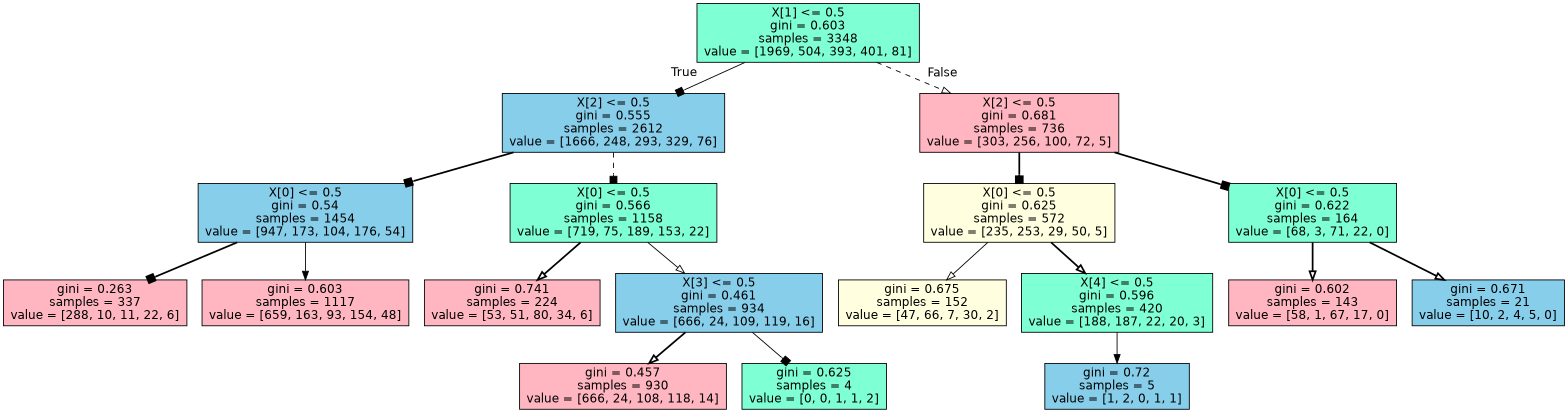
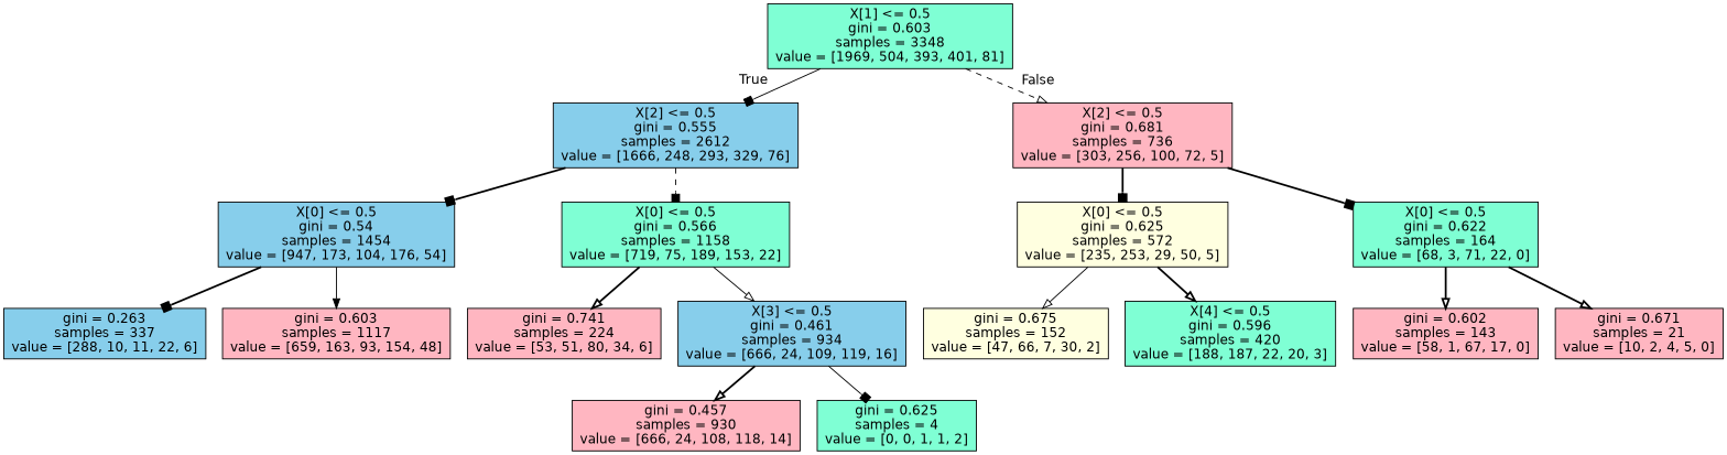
  digraph {
    fontname="DejaVu Sans"
    node [fillcolor=lightpink fontname="DejaVu Sans" shape=box style=filled]
    edge [arrowhead=onormal fontname="DejaVu Sans" style=bold]
    n1 [fillcolor=aquamarine label="X[1] <= 0.5\ngini = 0.603\nsamples = 3348\nvalue = [1969, 504, 393, 401, 81]"]
    n2 [fillcolor=skyblue label="X[2] <= 0.5\ngini = 0.555\nsamples = 2612\nvalue = [1666, 248, 293, 329, 76]"]
    n3 [label="X[2] <= 0.5\ngini = 0.681\nsamples = 736\nvalue = [303, 256, 100, 72, 5]"]
    n4 [fillcolor=skyblue label="X[0] <= 0.5\ngini = 0.54\nsamples = 1454\nvalue = [947, 173, 104, 176, 54]"]
    n5 [fillcolor=aquamarine label="X[0] <= 0.5\ngini = 0.566\nsamples = 1158\nvalue = [719, 75, 189, 153, 22]"]
    n6 [fillcolor=lightyellow label="X[0] <= 0.5\ngini = 0.625\nsamples = 572\nvalue = [235, 253, 29, 50, 5]"]
    n7 [fillcolor=aquamarine label="X[0] <= 0.5\ngini = 0.622\nsamples = 164\nvalue = [68, 3, 71, 22, 0]"]
-   n8 [label="gini = 0.263\nsamples = 337\nvalue = [288, 10, 11, 22, 6]"]
+   n8 [fillcolor=skyblue label="gini = 0.263\nsamples = 337\nvalue = [288, 10, 11, 22, 6]"]
    n9 [label="gini = 0.603\nsamples = 1117\nvalue = [659, 163, 93, 154, 48]"]
    n10 [label="gini = 0.741\nsamples = 224\nvalue = [53, 51, 80, 34, 6]"]
    n11 [fillcolor=skyblue label="X[3] <= 0.5\ngini = 0.461\nsamples = 934\nvalue = [666, 24, 109, 119, 16]"]
    n12 [label="gini = 0.457\nsamples = 930\nvalue = [666, 24, 108, 118, 14]"]
    n13 [fillcolor=aquamarine label="gini = 0.625\nsamples = 4\nvalue = [0, 0, 1, 1, 2]"]
    n14 [fillcolor=lightyellow label="gini = 0.675\nsamples = 152\nvalue = [47, 66, 7, 30, 2]"]
    n15 [fillcolor=aquamarine label="X[4] <= 0.5\ngini = 0.596\nsamples = 420\nvalue = [188, 187, 22, 20, 3]"]
    n16 [label="gini = 0.602\nsamples = 143\nvalue = [58, 1, 67, 17, 0]"]
-   n17 [fillcolor=skyblue label="gini = 0.671\nsamples = 21\nvalue = [10, 2, 4, 5, 0]"]
-   n18 [fillcolor=skyblue label="gini = 0.72\nsamples = 5\nvalue = [1, 2, 0, 1, 1]"]
+   n17 [label="gini = 0.671\nsamples = 21\nvalue = [10, 2, 4, 5, 0]"]
    n1 -> n2 [arrowhead=box headlabel=True labelangle=45 labeldistance=2.5 style=solid]
    n1 -> n3 [headlabel=False labelangle=-45 labeldistance=2.5 style=dashed]
    n2 -> n4 [arrowhead=box]
    n2 -> n5 [arrowhead=box style=dashed]
    n3 -> n6 [arrowhead=box]
    n3 -> n7 [arrowhead=box]
    n4 -> n8 [arrowhead=box]
    n4 -> n9 [arrowhead=normal style=solid]
    n5 -> n10
    n5 -> n11 [style=solid]
    n6 -> n14 [style=solid]
    n6 -> n15
    n7 -> n16
    n7 -> n17
    n11 -> n12
    n11 -> n13 [arrowhead=box style=solid]
-   n15 -> n18 [arrowhead=normal style=solid]
  }
